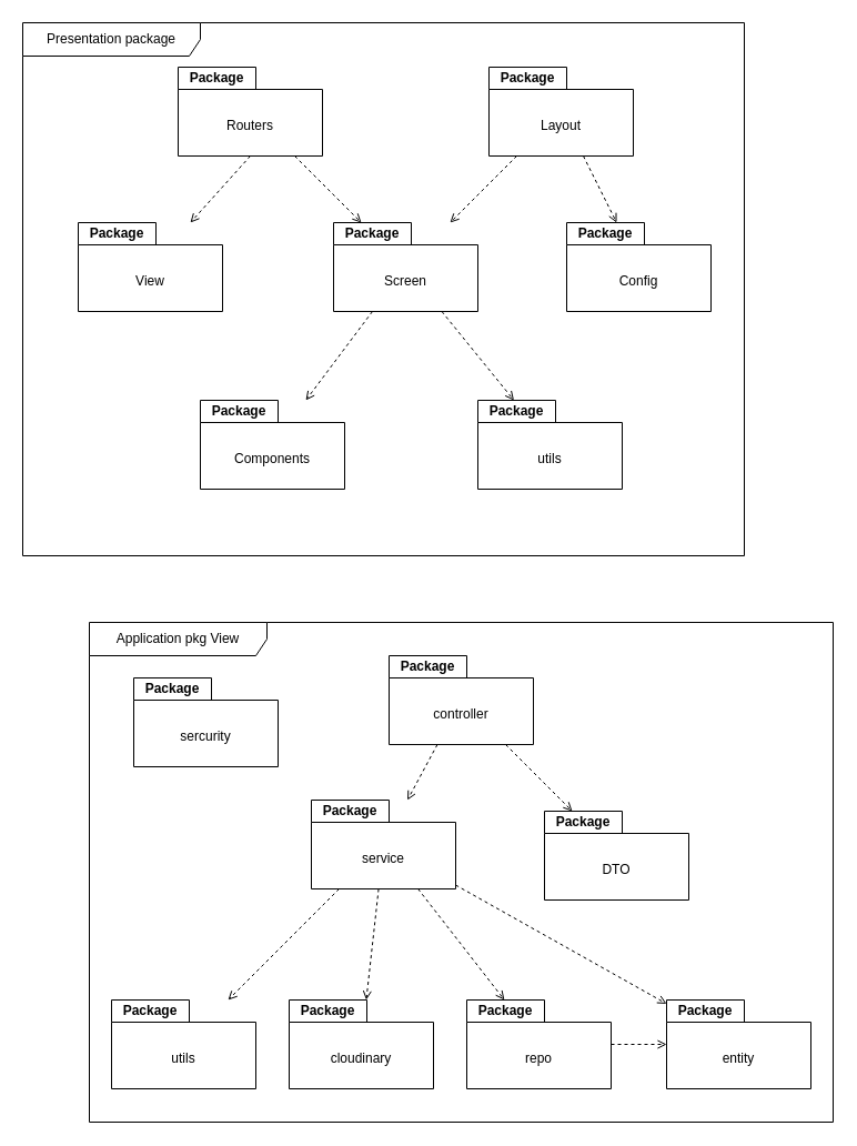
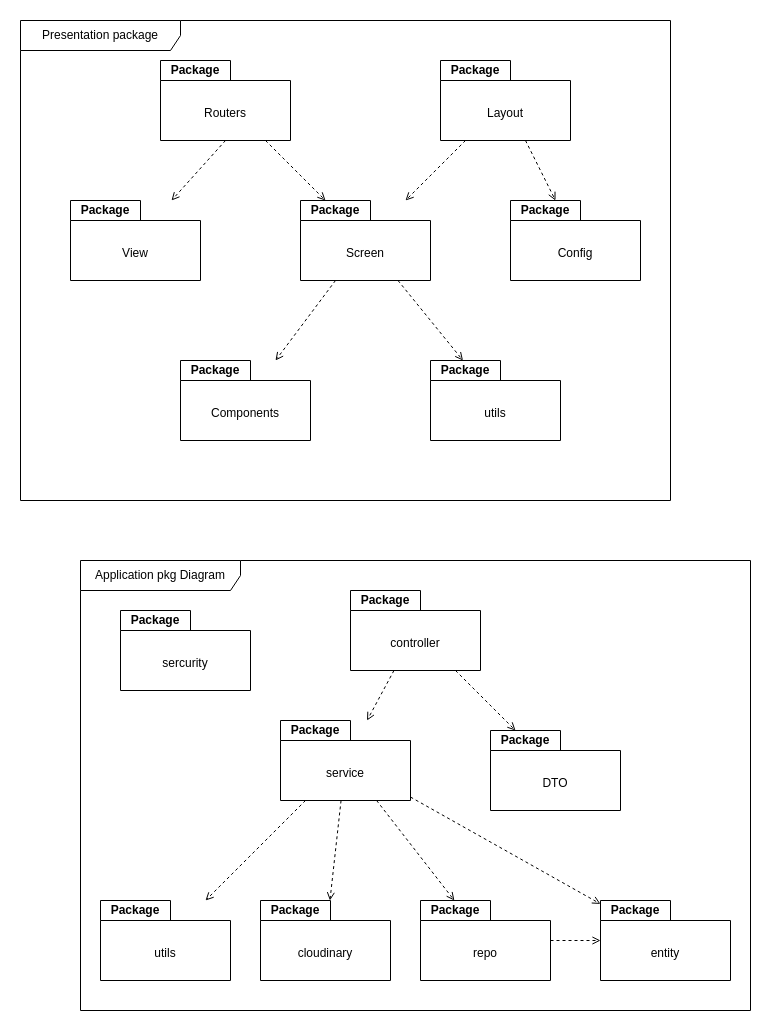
  <mxCell id="0" />
  <mxCell id="1" parent="0" />
  <mxCell id="2" value="Presentation package" style="shape=umlFrame;whiteSpace=wrap;html=1;pointerEvents=0;recursiveResize=0;container=1;collapsible=0;width=160;" parent="1" vertex="1"><mxGeometry x="20" y="20" width="650" height="480" as="geometry" /></mxCell>
  <mxCell id="3" value="Package" style="shape=folder;fontStyle=1;tabWidth=70;tabHeight=20;tabPosition=left;html=1;boundedLbl=1;labelInHeader=1;container=1;collapsible=0;whiteSpace=wrap;" parent="2" vertex="1"><mxGeometry x="140" y="40" width="130" height="80" as="geometry" /></mxCell>
  <mxCell id="4" value="Routers" style="html=1;strokeColor=none;resizeWidth=1;resizeHeight=1;fillColor=none;part=1;connectable=0;allowArrows=0;deletable=0;whiteSpace=wrap;" parent="3" vertex="1"><mxGeometry width="130" height="66" relative="1" as="geometry"><mxPoint y="20" as="offset" /></mxGeometry></mxCell>
  <mxCell id="5" value="Package" style="shape=folder;fontStyle=1;tabWidth=70;tabHeight=20;tabPosition=left;html=1;boundedLbl=1;labelInHeader=1;container=1;collapsible=0;whiteSpace=wrap;" parent="2" vertex="1"><mxGeometry x="420" y="40" width="130" height="80" as="geometry" /></mxCell>
  <mxCell id="6" value="Layout" style="html=1;strokeColor=none;resizeWidth=1;resizeHeight=1;fillColor=none;part=1;connectable=0;allowArrows=0;deletable=0;whiteSpace=wrap;" parent="5" vertex="1"><mxGeometry width="130" height="66" relative="1" as="geometry"><mxPoint y="20" as="offset" /></mxGeometry></mxCell>
  <mxCell id="7" value="Package" style="shape=folder;fontStyle=1;tabWidth=70;tabHeight=20;tabPosition=left;html=1;boundedLbl=1;labelInHeader=1;container=1;collapsible=0;whiteSpace=wrap;" parent="2" vertex="1"><mxGeometry x="50" y="180" width="130" height="80" as="geometry" /></mxCell>
  <mxCell id="8" value="View" style="html=1;strokeColor=none;resizeWidth=1;resizeHeight=1;fillColor=none;part=1;connectable=0;allowArrows=0;deletable=0;whiteSpace=wrap;" parent="7" vertex="1"><mxGeometry width="130" height="66" relative="1" as="geometry"><mxPoint y="20" as="offset" /></mxGeometry></mxCell>
  <mxCell id="9" value="Package" style="shape=folder;fontStyle=1;tabWidth=70;tabHeight=20;tabPosition=left;html=1;boundedLbl=1;labelInHeader=1;container=1;collapsible=0;whiteSpace=wrap;" parent="2" vertex="1"><mxGeometry x="280" y="180" width="130" height="80" as="geometry" /></mxCell>
  <mxCell id="10" value="Screen" style="html=1;strokeColor=none;resizeWidth=1;resizeHeight=1;fillColor=none;part=1;connectable=0;allowArrows=0;deletable=0;whiteSpace=wrap;" parent="9" vertex="1"><mxGeometry width="130" height="66" relative="1" as="geometry"><mxPoint y="20" as="offset" /></mxGeometry></mxCell>
  <mxCell id="11" value="Package" style="shape=folder;fontStyle=1;tabWidth=70;tabHeight=20;tabPosition=left;html=1;boundedLbl=1;labelInHeader=1;container=1;collapsible=0;whiteSpace=wrap;" parent="2" vertex="1"><mxGeometry x="490" y="180" width="130" height="80" as="geometry" /></mxCell>
  <mxCell id="12" value="Config" style="html=1;strokeColor=none;resizeWidth=1;resizeHeight=1;fillColor=none;part=1;connectable=0;allowArrows=0;deletable=0;whiteSpace=wrap;" parent="11" vertex="1"><mxGeometry width="130" height="66" relative="1" as="geometry"><mxPoint y="20" as="offset" /></mxGeometry></mxCell>
  <mxCell id="13" value="Package" style="shape=folder;fontStyle=1;tabWidth=70;tabHeight=20;tabPosition=left;html=1;boundedLbl=1;labelInHeader=1;container=1;collapsible=0;whiteSpace=wrap;" parent="2" vertex="1"><mxGeometry x="160" y="340" width="130" height="80" as="geometry" /></mxCell>
  <mxCell id="14" value="Components" style="html=1;strokeColor=none;resizeWidth=1;resizeHeight=1;fillColor=none;part=1;connectable=0;allowArrows=0;deletable=0;whiteSpace=wrap;" parent="13" vertex="1"><mxGeometry width="130" height="66" relative="1" as="geometry"><mxPoint y="20" as="offset" /></mxGeometry></mxCell>
  <mxCell id="15" value="Package" style="shape=folder;fontStyle=1;tabWidth=70;tabHeight=20;tabPosition=left;html=1;boundedLbl=1;labelInHeader=1;container=1;collapsible=0;whiteSpace=wrap;" parent="2" vertex="1"><mxGeometry x="410" y="340" width="130" height="80" as="geometry" /></mxCell>
  <mxCell id="16" value="utils" style="html=1;strokeColor=none;resizeWidth=1;resizeHeight=1;fillColor=none;part=1;connectable=0;allowArrows=0;deletable=0;whiteSpace=wrap;" parent="15" vertex="1"><mxGeometry width="130" height="66" relative="1" as="geometry"><mxPoint y="20" as="offset" /></mxGeometry></mxCell>
  <mxCell id="17" value="" style="html=1;verticalAlign=bottom;labelBackgroundColor=none;endArrow=open;endFill=0;dashed=1;rounded=0;exitX=0.5;exitY=1;exitDx=0;exitDy=0;exitPerimeter=0;" parent="2" source="3" target="7" edge="1"><mxGeometry width="160" relative="1" as="geometry"><mxPoint x="100" y="160" as="sourcePoint" /><mxPoint x="260" y="160" as="targetPoint" /></mxGeometry></mxCell>
  <mxCell id="18" value="" style="html=1;verticalAlign=bottom;labelBackgroundColor=none;endArrow=open;endFill=0;dashed=1;rounded=0;" parent="2" source="3" target="9" edge="1"><mxGeometry width="160" relative="1" as="geometry"><mxPoint x="215" y="130" as="sourcePoint" /><mxPoint x="161" y="190" as="targetPoint" /></mxGeometry></mxCell>
  <mxCell id="19" value="" style="html=1;verticalAlign=bottom;labelBackgroundColor=none;endArrow=open;endFill=0;dashed=1;rounded=0;" parent="2" source="5" target="9" edge="1"><mxGeometry width="160" relative="1" as="geometry"><mxPoint x="428" y="140" as="sourcePoint" /><mxPoint x="374" y="200" as="targetPoint" /></mxGeometry></mxCell>
  <mxCell id="20" value="" style="html=1;verticalAlign=bottom;labelBackgroundColor=none;endArrow=open;endFill=0;dashed=1;rounded=0;" parent="2" source="5" target="11" edge="1"><mxGeometry width="160" relative="1" as="geometry"><mxPoint x="235" y="150" as="sourcePoint" /><mxPoint x="181" y="210" as="targetPoint" /></mxGeometry></mxCell>
  <mxCell id="21" value="" style="html=1;verticalAlign=bottom;labelBackgroundColor=none;endArrow=open;endFill=0;dashed=1;rounded=0;" parent="2" source="9" target="13" edge="1"><mxGeometry width="160" relative="1" as="geometry"><mxPoint x="252" y="270" as="sourcePoint" /><mxPoint x="198" y="330" as="targetPoint" /></mxGeometry></mxCell>
  <mxCell id="22" value="" style="html=1;verticalAlign=bottom;labelBackgroundColor=none;endArrow=open;endFill=0;dashed=1;rounded=0;" parent="2" source="9" target="15" edge="1"><mxGeometry width="160" relative="1" as="geometry"><mxPoint x="290" y="250" as="sourcePoint" /><mxPoint x="236" y="310" as="targetPoint" /></mxGeometry></mxCell>
- <mxCell id="23" value="Application pkg View" style="shape=umlFrame;whiteSpace=wrap;html=1;pointerEvents=0;recursiveResize=0;container=1;collapsible=0;width=160;" parent="1" vertex="1"><mxGeometry x="80" y="560" width="670" height="450" as="geometry" /></mxCell>
+ <mxCell id="23" value="Application pkg Diagram" style="shape=umlFrame;whiteSpace=wrap;html=1;pointerEvents=0;recursiveResize=0;container=1;collapsible=0;width=160;" parent="1" vertex="1"><mxGeometry x="80" y="560" width="670" height="450" as="geometry" /></mxCell>
  <mxCell id="24" value="Package" style="shape=folder;fontStyle=1;tabWidth=70;tabHeight=20;tabPosition=left;html=1;boundedLbl=1;labelInHeader=1;container=1;collapsible=0;whiteSpace=wrap;" parent="23" vertex="1"><mxGeometry x="270" y="30" width="130" height="80" as="geometry" /></mxCell>
  <mxCell id="25" value="controller" style="html=1;strokeColor=none;resizeWidth=1;resizeHeight=1;fillColor=none;part=1;connectable=0;allowArrows=0;deletable=0;whiteSpace=wrap;" parent="24" vertex="1"><mxGeometry width="130" height="66" relative="1" as="geometry"><mxPoint y="20" as="offset" /></mxGeometry></mxCell>
  <mxCell id="26" value="Package" style="shape=folder;fontStyle=1;tabWidth=70;tabHeight=20;tabPosition=left;html=1;boundedLbl=1;labelInHeader=1;container=1;collapsible=0;whiteSpace=wrap;" parent="23" vertex="1"><mxGeometry x="200" y="160" width="130" height="80" as="geometry" /></mxCell>
  <mxCell id="27" value="service" style="html=1;strokeColor=none;resizeWidth=1;resizeHeight=1;fillColor=none;part=1;connectable=0;allowArrows=0;deletable=0;whiteSpace=wrap;" parent="26" vertex="1"><mxGeometry width="130" height="66" relative="1" as="geometry"><mxPoint y="20" as="offset" /></mxGeometry></mxCell>
  <mxCell id="28" value="Package" style="shape=folder;fontStyle=1;tabWidth=70;tabHeight=20;tabPosition=left;html=1;boundedLbl=1;labelInHeader=1;container=1;collapsible=0;whiteSpace=wrap;" parent="23" vertex="1"><mxGeometry x="410" y="170" width="130" height="80" as="geometry" /></mxCell>
  <mxCell id="29" value="DTO" style="html=1;strokeColor=none;resizeWidth=1;resizeHeight=1;fillColor=none;part=1;connectable=0;allowArrows=0;deletable=0;whiteSpace=wrap;" parent="28" vertex="1"><mxGeometry width="130" height="66" relative="1" as="geometry"><mxPoint y="20" as="offset" /></mxGeometry></mxCell>
  <mxCell id="30" value="Package" style="shape=folder;fontStyle=1;tabWidth=70;tabHeight=20;tabPosition=left;html=1;boundedLbl=1;labelInHeader=1;container=1;collapsible=0;whiteSpace=wrap;" parent="23" vertex="1"><mxGeometry x="20" y="340" width="130" height="80" as="geometry" /></mxCell>
  <mxCell id="31" value="utils" style="html=1;strokeColor=none;resizeWidth=1;resizeHeight=1;fillColor=none;part=1;connectable=0;allowArrows=0;deletable=0;whiteSpace=wrap;" parent="30" vertex="1"><mxGeometry width="130" height="66" relative="1" as="geometry"><mxPoint y="20" as="offset" /></mxGeometry></mxCell>
  <mxCell id="32" value="" style="html=1;verticalAlign=bottom;labelBackgroundColor=none;endArrow=open;endFill=0;dashed=1;rounded=0;" parent="23" source="24" target="26" edge="1"><mxGeometry width="160" relative="1" as="geometry"><mxPoint x="428" y="140" as="sourcePoint" /><mxPoint x="374" y="200" as="targetPoint" /></mxGeometry></mxCell>
  <mxCell id="33" value="" style="html=1;verticalAlign=bottom;labelBackgroundColor=none;endArrow=open;endFill=0;dashed=1;rounded=0;" parent="23" source="24" target="28" edge="1"><mxGeometry width="160" relative="1" as="geometry"><mxPoint x="235" y="150" as="sourcePoint" /><mxPoint x="181" y="210" as="targetPoint" /></mxGeometry></mxCell>
  <mxCell id="34" value="" style="html=1;verticalAlign=bottom;labelBackgroundColor=none;endArrow=open;endFill=0;dashed=1;rounded=0;" parent="23" source="26" target="30" edge="1"><mxGeometry width="160" relative="1" as="geometry"><mxPoint x="252" y="270" as="sourcePoint" /><mxPoint x="198" y="330" as="targetPoint" /></mxGeometry></mxCell>
  <mxCell id="35" value="Package" style="shape=folder;fontStyle=1;tabWidth=70;tabHeight=20;tabPosition=left;html=1;boundedLbl=1;labelInHeader=1;container=1;collapsible=0;whiteSpace=wrap;" parent="23" vertex="1"><mxGeometry x="340" y="340" width="130" height="80" as="geometry" /></mxCell>
  <mxCell id="36" value="repo" style="html=1;strokeColor=none;resizeWidth=1;resizeHeight=1;fillColor=none;part=1;connectable=0;allowArrows=0;deletable=0;whiteSpace=wrap;" parent="35" vertex="1"><mxGeometry width="130" height="66" relative="1" as="geometry"><mxPoint y="20" as="offset" /></mxGeometry></mxCell>
  <mxCell id="37" value="" style="html=1;verticalAlign=bottom;labelBackgroundColor=none;endArrow=open;endFill=0;dashed=1;rounded=0;" parent="23" source="26" target="35" edge="1"><mxGeometry width="160" relative="1" as="geometry"><mxPoint x="641" y="240" as="sourcePoint" /><mxPoint x="556" y="310" as="targetPoint" /></mxGeometry></mxCell>
  <mxCell id="38" value="Package" style="shape=folder;fontStyle=1;tabWidth=70;tabHeight=20;tabPosition=left;html=1;boundedLbl=1;labelInHeader=1;container=1;collapsible=0;whiteSpace=wrap;" parent="23" vertex="1"><mxGeometry x="520" y="340" width="130" height="80" as="geometry" /></mxCell>
  <mxCell id="39" value="entity" style="html=1;strokeColor=none;resizeWidth=1;resizeHeight=1;fillColor=none;part=1;connectable=0;allowArrows=0;deletable=0;whiteSpace=wrap;" parent="38" vertex="1"><mxGeometry width="130" height="66" relative="1" as="geometry"><mxPoint y="20" as="offset" /></mxGeometry></mxCell>
  <mxCell id="40" value="" style="html=1;verticalAlign=bottom;labelBackgroundColor=none;endArrow=open;endFill=0;dashed=1;rounded=0;" parent="23" source="26" target="38" edge="1"><mxGeometry width="160" relative="1" as="geometry"><mxPoint x="800" y="240" as="sourcePoint" /><mxPoint x="715" y="310" as="targetPoint" /></mxGeometry></mxCell>
  <mxCell id="41" value="Package" style="shape=folder;fontStyle=1;tabWidth=70;tabHeight=20;tabPosition=left;html=1;boundedLbl=1;labelInHeader=1;container=1;collapsible=0;whiteSpace=wrap;" parent="23" vertex="1"><mxGeometry x="40" y="50" width="130" height="80" as="geometry" /></mxCell>
  <mxCell id="42" value="sercurity" style="html=1;strokeColor=none;resizeWidth=1;resizeHeight=1;fillColor=none;part=1;connectable=0;allowArrows=0;deletable=0;whiteSpace=wrap;" parent="41" vertex="1"><mxGeometry width="130" height="66" relative="1" as="geometry"><mxPoint y="20" as="offset" /></mxGeometry></mxCell>
  <mxCell id="43" value="Package" style="shape=folder;fontStyle=1;tabWidth=70;tabHeight=20;tabPosition=left;html=1;boundedLbl=1;labelInHeader=1;container=1;collapsible=0;whiteSpace=wrap;" parent="23" vertex="1"><mxGeometry x="180" y="340" width="130" height="80" as="geometry" /></mxCell>
  <mxCell id="44" value="cloudinary" style="html=1;strokeColor=none;resizeWidth=1;resizeHeight=1;fillColor=none;part=1;connectable=0;allowArrows=0;deletable=0;whiteSpace=wrap;" parent="43" vertex="1"><mxGeometry width="130" height="66" relative="1" as="geometry"><mxPoint y="20" as="offset" /></mxGeometry></mxCell>
  <mxCell id="45" value="" style="html=1;verticalAlign=bottom;labelBackgroundColor=none;endArrow=open;endFill=0;dashed=1;rounded=0;" parent="23" source="26" target="43" edge="1"><mxGeometry width="160" relative="1" as="geometry"><mxPoint x="302" y="250" as="sourcePoint" /><mxPoint x="368" y="350" as="targetPoint" /></mxGeometry></mxCell>
  <mxCell id="46" value="" style="html=1;verticalAlign=bottom;labelBackgroundColor=none;endArrow=open;endFill=0;dashed=1;rounded=0;" parent="23" source="35" target="38" edge="1"><mxGeometry width="160" relative="1" as="geometry"><mxPoint x="302" y="250" as="sourcePoint" /><mxPoint x="368" y="350" as="targetPoint" /></mxGeometry></mxCell>
